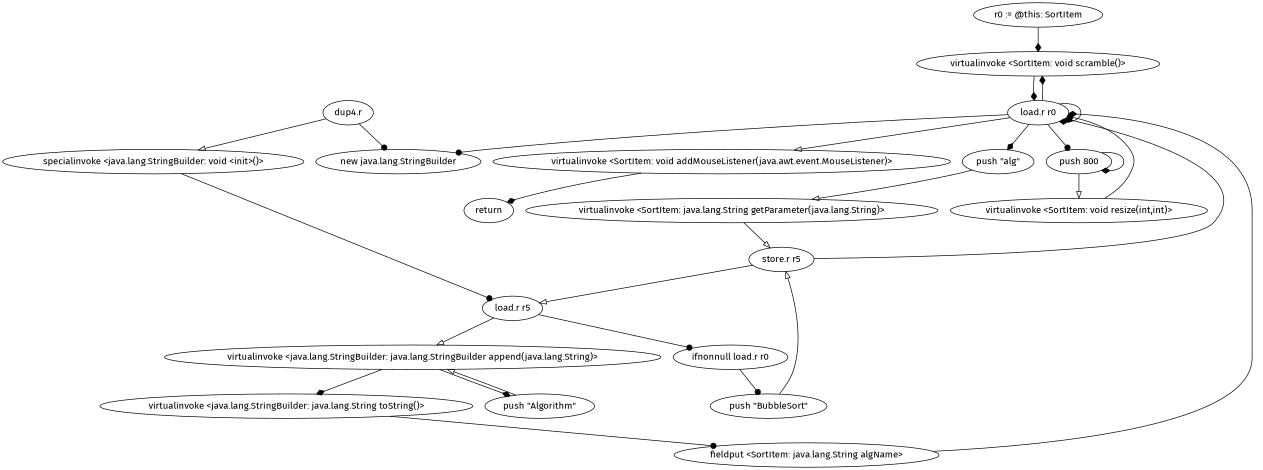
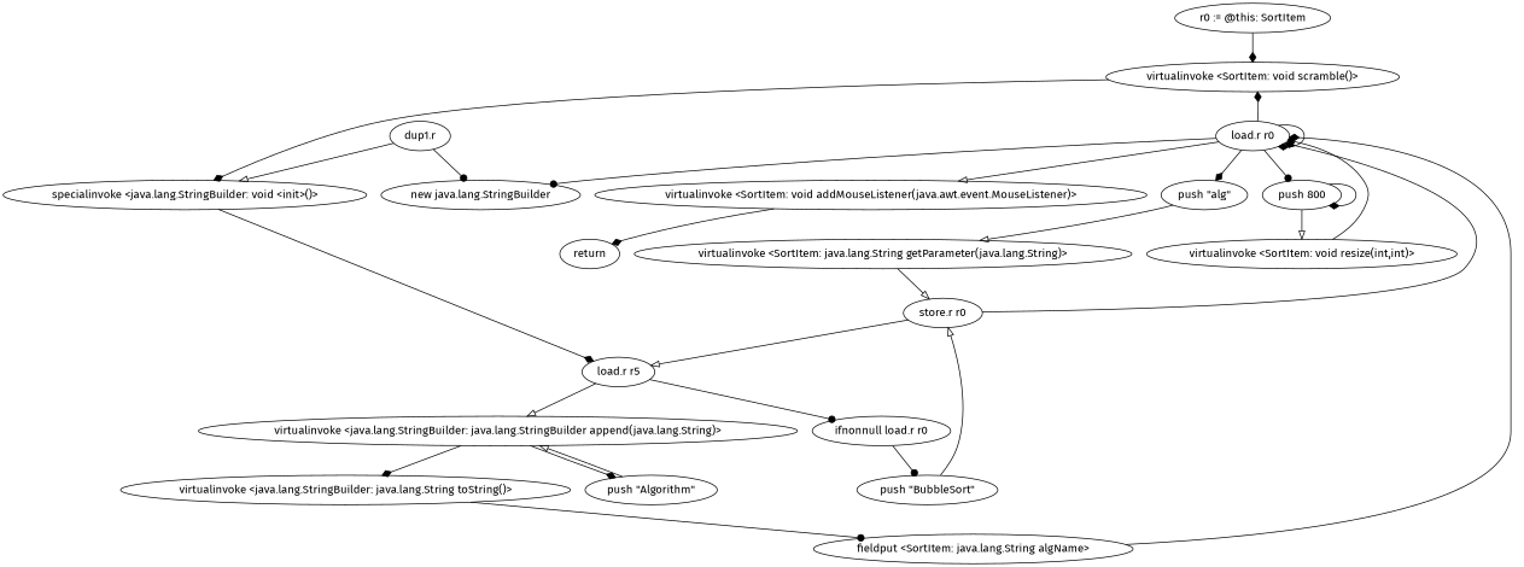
  digraph {
    fontname="Fira Sans"
    node [fontname="Fira Sans"]
    edge [arrowhead=diamond fontname="Fira Sans"]
    "r0 := @this: SortItem"
    "virtualinvoke <SortItem: void scramble()>"
    "load.r r0"
    "push \"alg\""
    "new java.lang.StringBuilder"
    n6 [label="push 800"]
    "virtualinvoke <SortItem: void addMouseListener(java.awt.event.MouseListener)>"
    "virtualinvoke <SortItem: java.lang.String getParameter(java.lang.String)>"
    "virtualinvoke <SortItem: void resize(int,int)>"
    return
-   "store.r r5"
+   "store.r r5" [label="store.r r0"]
    "load.r r5"
    "ifnonnull load.r r0"
    "virtualinvoke <java.lang.StringBuilder: java.lang.StringBuilder append(java.lang.String)>"
    "push \"BubbleSort\""
    "push \"Algorithm\""
    "virtualinvoke <java.lang.StringBuilder: java.lang.String toString()>"
-   "dup1.r" [label="dup4.r"]
+   "dup1.r"
    "specialinvoke <java.lang.StringBuilder: void <init>()>"
    "fieldput <SortItem: java.lang.String algName>"
    "r0 := @this: SortItem" -> "virtualinvoke <SortItem: void scramble()>"
-   "virtualinvoke <SortItem: void scramble()>" -> "load.r r0"
+   "virtualinvoke <SortItem: void scramble()>" -> "specialinvoke <java.lang.StringBuilder: void <init>()>"
    "load.r r0" -> "virtualinvoke <SortItem: void scramble()>"
    "load.r r0" -> "load.r r0"
    "load.r r0" -> "push \"alg\""
    "load.r r0" -> "new java.lang.StringBuilder" [arrowhead=dot]
    "load.r r0" -> n6 [arrowhead=dot]
    "load.r r0" -> "virtualinvoke <SortItem: void addMouseListener(java.awt.event.MouseListener)>" [arrowhead=onormal]
    "push \"alg\"" -> "virtualinvoke <SortItem: java.lang.String getParameter(java.lang.String)>" [arrowhead=onormal]
    n6 -> n6
    n6 -> "virtualinvoke <SortItem: void resize(int,int)>" [arrowhead=onormal]
    "virtualinvoke <SortItem: void addMouseListener(java.awt.event.MouseListener)>" -> return
    "virtualinvoke <SortItem: java.lang.String getParameter(java.lang.String)>" -> "store.r r5" [arrowhead=onormal]
    "virtualinvoke <SortItem: void resize(int,int)>" -> "load.r r0" [arrowhead=dot]
    "store.r r5" -> "load.r r0"
    "store.r r5" -> "load.r r5" [arrowhead=onormal]
    "load.r r5" -> "ifnonnull load.r r0" [arrowhead=dot]
    "load.r r5" -> "virtualinvoke <java.lang.StringBuilder: java.lang.StringBuilder append(java.lang.String)>" [arrowhead=onormal]
    "ifnonnull load.r r0" -> "push \"BubbleSort\"" [arrowhead=dot]
    "virtualinvoke <java.lang.StringBuilder: java.lang.StringBuilder append(java.lang.String)>" -> "push \"Algorithm\""
    "virtualinvoke <java.lang.StringBuilder: java.lang.StringBuilder append(java.lang.String)>" -> "virtualinvoke <java.lang.StringBuilder: java.lang.String toString()>"
    "push \"BubbleSort\"" -> "store.r r5" [arrowhead=onormal]
    "push \"Algorithm\"" -> "virtualinvoke <java.lang.StringBuilder: java.lang.StringBuilder append(java.lang.String)>" [arrowhead=onormal]
    "virtualinvoke <java.lang.StringBuilder: java.lang.String toString()>" -> "fieldput <SortItem: java.lang.String algName>" [arrowhead=dot]
    "dup1.r" -> "new java.lang.StringBuilder" [arrowhead=dot]
    "dup1.r" -> "specialinvoke <java.lang.StringBuilder: void <init>()>" [arrowhead=onormal]
-   "specialinvoke <java.lang.StringBuilder: void <init>()>" -> "load.r r5" [arrowhead=dot]
+   "specialinvoke <java.lang.StringBuilder: void <init>()>" -> "load.r r5"
    "fieldput <SortItem: java.lang.String algName>" -> "load.r r0"
  }
